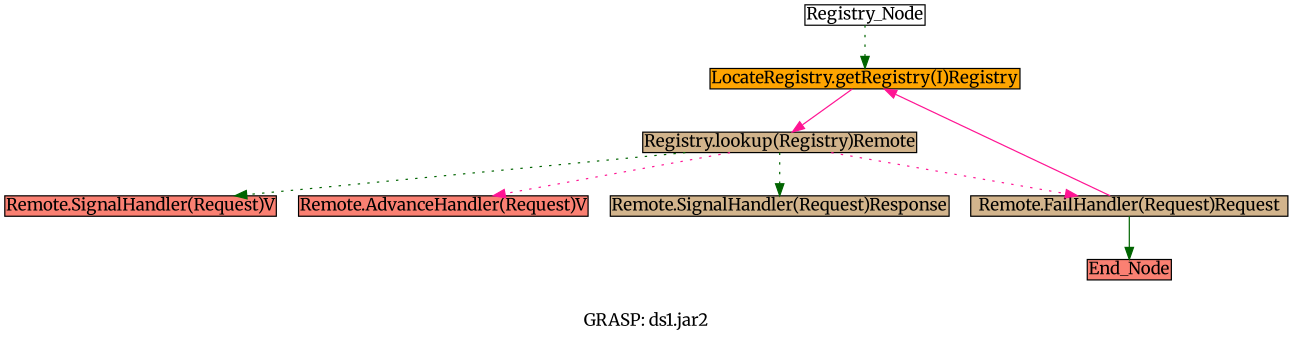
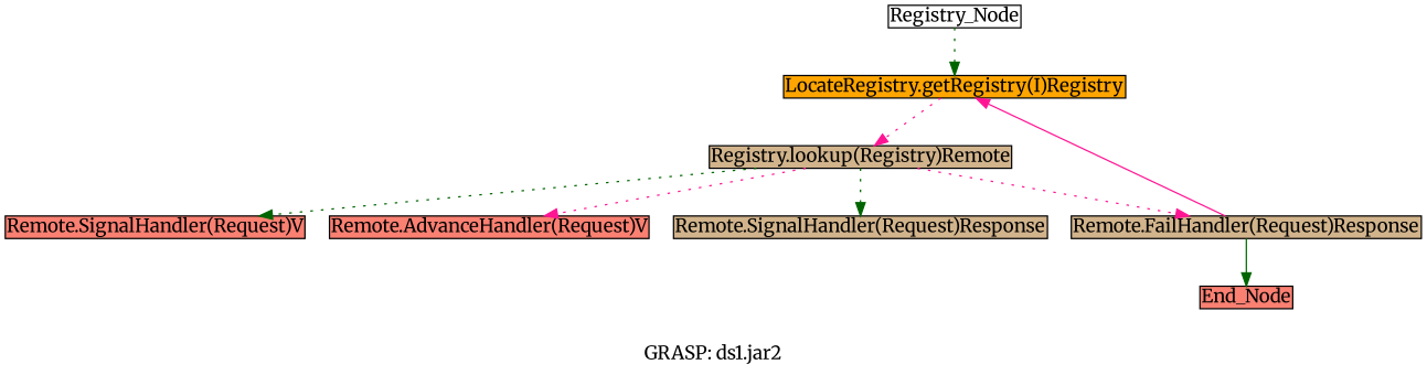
  digraph {
    fontname=Merriweather
    label="GRASP: ds1.jar2"
    node [fillcolor=tan fontname=Merriweather margin=0.02 shape=box style=filled]
    edge [color=darkgreen fontname=Merriweather style=dotted]
    n1 [fillcolor=white height=0 label=Registry_Node width=0]
    "LocateRegistry.getRegistry(I)Registry" [fillcolor=orange height=0 width=0]
    n3 [height=0 label="Registry.lookup(Registry)Remote" width=0]
    "Remote.SignalHandler(Request)V" [fillcolor=salmon height=0 width=0]
    "Remote.AdvanceHandler(Request)V" [fillcolor=salmon height=0 width=0]
-   "Remote.FailHandler(Request)Response" [height=0 width=0 label="Remote.FailHandler(Request)Request"]
+   "Remote.FailHandler(Request)Response" [height=0 width=0]
    "Remote.SignalHandler(Request)Response" [height=0 width=0]
    End_Node [fillcolor=salmon height=0 width=0]
    n1 -> "LocateRegistry.getRegistry(I)Registry"
-   "LocateRegistry.getRegistry(I)Registry" -> n3 [color=deeppink style=solid]
+   "LocateRegistry.getRegistry(I)Registry" -> n3 [color=deeppink]
    n3 -> "Remote.SignalHandler(Request)V"
    n3 -> "Remote.AdvanceHandler(Request)V" [color=deeppink]
    n3 -> "Remote.FailHandler(Request)Response" [color=deeppink]
    n3 -> "Remote.SignalHandler(Request)Response"
    "Remote.FailHandler(Request)Response" -> "LocateRegistry.getRegistry(I)Registry" [color=deeppink style=solid]
    "Remote.FailHandler(Request)Response" -> End_Node [style=solid]
  }
